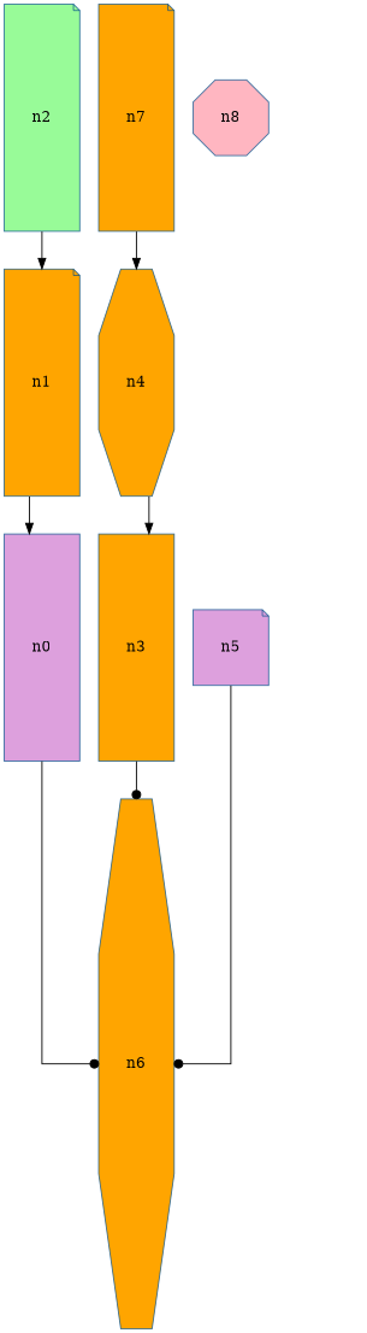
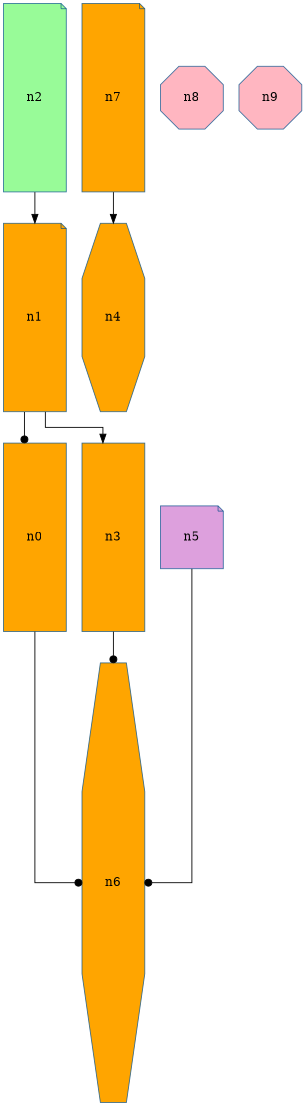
  digraph {
    fontname="DejaVu Serif"
    splines=ortho
    node [color="#004E8ABF" fillcolor=orange fontname="DejaVu Serif" shape=note style=filled]
    edge [arrowhead=dot fontname="DejaVu Serif"]
    n2 [fillcolor=palegreen height=3 width=1]
    n1 [height=3 width=1]
-   n0 [fillcolor=plum height=3 shape=box width=1]
+   n0 [height=3 shape=box width=1]
    n6 [height=7 shape=octagon width=1]
    n7 [height=3 width=1]
    n4 [height=3 shape=octagon width=1]
    n3 [height=3 shape=box width=1]
    n5 [fillcolor=plum height=1 width=1]
    n8 [fillcolor=lightpink height=1 shape=octagon width=1]
+   n9 [fillcolor=lightpink height=1 shape=octagon width=1]
    n2 -> n1 [arrowhead=normal]
-   n1 -> n0 [arrowhead=normal]
+   n1 -> n0
    n0 -> n6
    n7 -> n4 [arrowhead=normal]
-   n4 -> n3 [arrowhead=normal]
+   n1 -> n3 [arrowhead=normal]
    n3 -> n6
    n5 -> n6
  }
